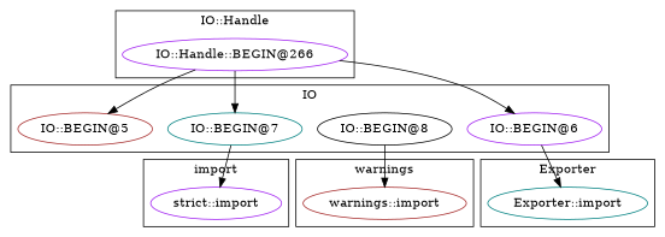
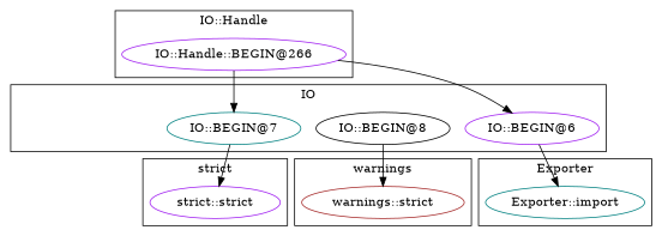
  digraph {
    node [color=purple]
    edge [style=solid]
-   "strict::import"
-   "warnings::import" [color=brown]
+   "strict::import" [label="strict::strict"]
+   "warnings::import" [color=brown label="warnings::strict"]
    "IO::Handle::BEGIN@266"
    "Exporter::import" [color=teal]
    "IO::BEGIN@7" [color=teal]
-   "IO::BEGIN@5" [color=brown]
    "IO::BEGIN@8" [color=black]
    "IO::BEGIN@6"
    subgraph cluster_1 {
-     label=import
+     label="strict"
      "strict::import"
    }
    subgraph cluster_2 {
      label=warnings
      "warnings::import"
    }
    subgraph cluster_3 {
      label="IO::Handle"
      "IO::Handle::BEGIN@266"
    }
    subgraph cluster_4 {
      label=Exporter
      "Exporter::import"
    }
    subgraph cluster_5 {
      label=IO
      "IO::BEGIN@7"
-     "IO::BEGIN@5"
      "IO::BEGIN@8"
      "IO::BEGIN@6"
    }
    "IO::Handle::BEGIN@266" -> "IO::BEGIN@7"
-   "IO::Handle::BEGIN@266" -> "IO::BEGIN@5"
    "IO::Handle::BEGIN@266" -> "IO::BEGIN@6"
    "IO::BEGIN@7" -> "strict::import"
    "IO::BEGIN@8" -> "warnings::import"
    "IO::BEGIN@6" -> "Exporter::import"
  }
